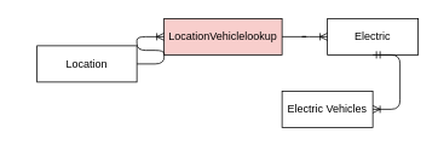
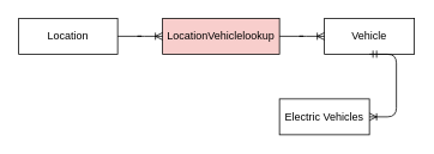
  <mxCell id="0" />
  <mxCell id="1" parent="0" />
- <mxCell id="2" value="Location" style="whiteSpace=wrap;html=1;align=center;" parent="1" vertex="1"><mxGeometry x="40" y="50" width="110" height="40" as="geometry" /></mxCell>
- <mxCell id="3" value="Electric" style="whiteSpace=wrap;html=1;align=center;" parent="1" vertex="1"><mxGeometry x="360" y="20" width="100" height="40" as="geometry" /></mxCell>
- <mxCell id="4" value="Electric Vehicles" style="whiteSpace=wrap;html=1;align=center;" vertex="1" parent="1"><mxGeometry x="310" y="100" width="100" height="40" as="geometry" /></mxCell>
+ <mxCell id="2" value="Location" style="whiteSpace=wrap;html=1;align=center;" parent="1" vertex="1"><mxGeometry x="20" y="20" width="110" height="40" as="geometry" /></mxCell>
+ <mxCell id="3" value="Vehicle" style="whiteSpace=wrap;html=1;align=center;" parent="1" vertex="1"><mxGeometry x="360" y="20" width="100" height="40" as="geometry" /></mxCell>
+ <mxCell id="4" value="Electric Vehicles" style="whiteSpace=wrap;html=1;align=center;" vertex="1" parent="1"><mxGeometry x="310" y="110" width="100" height="40" as="geometry" /></mxCell>
  <mxCell id="5" value="LocationVehiclelookup" style="whiteSpace=wrap;html=1;align=center;fillColor=#f8cecc;" vertex="1" parent="1"><mxGeometry x="180" y="20" width="130" height="40" as="geometry" /></mxCell>
  <mxCell id="6" value="" style="edgeStyle=entityRelationEdgeStyle;fontSize=12;html=1;endArrow=ERoneToMany;startArrow=ERmandOne;entryX=1;entryY=0.5;entryDx=0;entryDy=0;exitX=0.5;exitY=1;exitDx=0;exitDy=0;" edge="1" parent="1" source="3" target="4"><mxGeometry width="100" height="100" relative="1" as="geometry"><mxPoint x="490" y="80" as="sourcePoint" /><mxPoint x="410" y="80" as="targetPoint" /></mxGeometry></mxCell>
  <mxCell id="7" value="" style="edgeStyle=entityRelationEdgeStyle;fontSize=12;html=1;endArrow=ERoneToMany;entryX=0;entryY=0.5;entryDx=0;entryDy=0;exitX=1;exitY=0.5;exitDx=0;exitDy=0;" edge="1" parent="1" source="2" target="5"><mxGeometry width="100" height="100" relative="1" as="geometry"><mxPoint x="140" y="140" as="sourcePoint" /><mxPoint x="220" y="110" as="targetPoint" /></mxGeometry></mxCell>
  <mxCell id="8" value="" style="edgeStyle=entityRelationEdgeStyle;fontSize=12;html=1;endArrow=ERoneToMany;entryX=0;entryY=0.5;entryDx=0;entryDy=0;" edge="1" parent="1" target="3"><mxGeometry width="100" height="100" relative="1" as="geometry"><mxPoint x="310" y="40" as="sourcePoint" /><mxPoint x="220" y="140" as="targetPoint" /></mxGeometry></mxCell>
